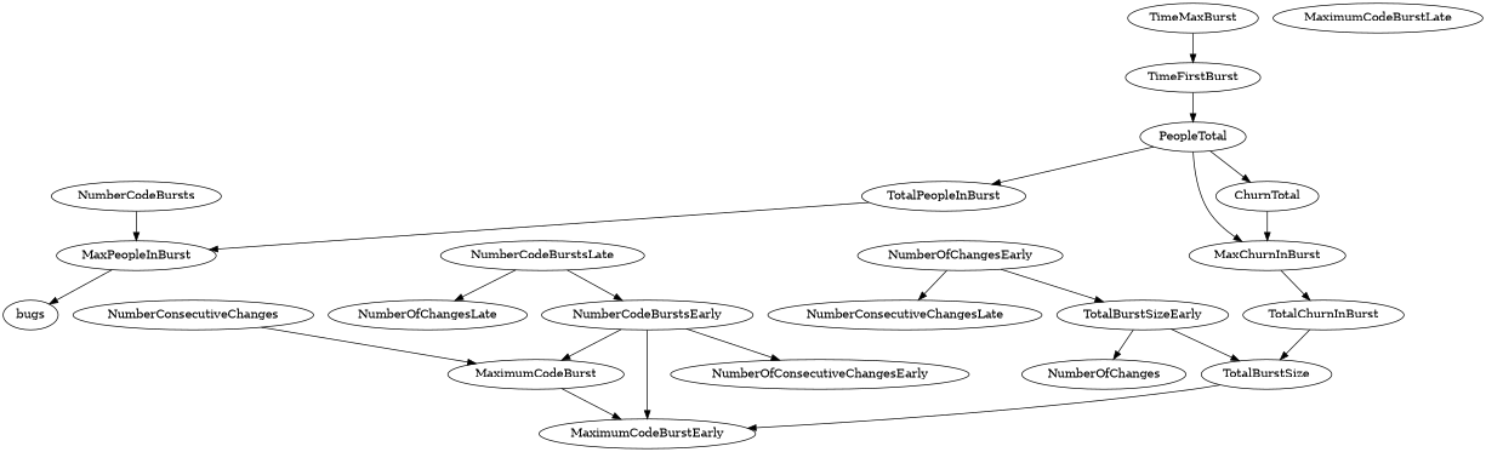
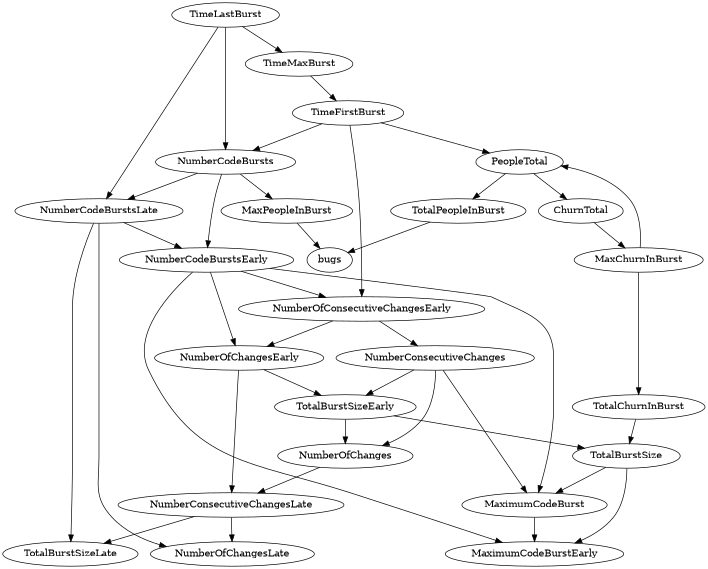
  digraph {
    TotalPeopleInBurst
    MaxPeopleInBurst
    bugs
-   MaximumCodeBurstLate
    NumberOfChanges
    NumberConsecutiveChangesLate
+   TotalBurstSizeLate
    NumberOfChangesLate
    NumberCodeBurstsLate
    NumberCodeBurstsEarly
    NumberOfChangesEarly
    MaximumCodeBurstEarly
    MaximumCodeBurst
    NumberOfConsecutiveChangesEarly
    TotalBurstSizeEarly
    TotalBurstSize
    MaxChurnInBurst
    TotalChurnInBurst
    NumberConsecutiveChanges
    TimeFirstBurst
    NumberCodeBursts
    PeopleTotal
    ChurnTotal
    TimeMaxBurst
-   TotalPeopleInBurst -> MaxPeopleInBurst
+   TimeLastBurst
+   TotalPeopleInBurst -> bugs
    MaxPeopleInBurst -> bugs
+   NumberOfChanges -> NumberConsecutiveChangesLate
+   NumberConsecutiveChangesLate -> TotalBurstSizeLate
+   NumberConsecutiveChangesLate -> NumberOfChangesLate
+   NumberCodeBurstsLate -> TotalBurstSizeLate
    NumberCodeBurstsLate -> NumberOfChangesLate
    NumberCodeBurstsLate -> NumberCodeBurstsEarly
+   NumberCodeBurstsEarly -> NumberOfChangesEarly
    NumberCodeBurstsEarly -> MaximumCodeBurstEarly
    NumberCodeBurstsEarly -> MaximumCodeBurst
    NumberCodeBurstsEarly -> NumberOfConsecutiveChangesEarly
    NumberOfChangesEarly -> NumberConsecutiveChangesLate
    NumberOfChangesEarly -> TotalBurstSizeEarly
    MaximumCodeBurst -> MaximumCodeBurstEarly
+   NumberOfConsecutiveChangesEarly -> NumberOfChangesEarly
+   NumberOfConsecutiveChangesEarly -> NumberConsecutiveChanges
    TotalBurstSizeEarly -> NumberOfChanges
    TotalBurstSizeEarly -> TotalBurstSize
    TotalBurstSize -> MaximumCodeBurstEarly
+   TotalBurstSize -> MaximumCodeBurst
    MaxChurnInBurst -> TotalChurnInBurst
    TotalChurnInBurst -> TotalBurstSize
+   NumberConsecutiveChanges -> NumberOfChanges
    NumberConsecutiveChanges -> MaximumCodeBurst
+   NumberConsecutiveChanges -> TotalBurstSizeEarly
+   TimeFirstBurst -> NumberOfConsecutiveChangesEarly
+   TimeFirstBurst -> NumberCodeBursts
    TimeFirstBurst -> PeopleTotal
    NumberCodeBursts -> MaxPeopleInBurst
+   NumberCodeBursts -> NumberCodeBurstsLate
+   NumberCodeBursts -> NumberCodeBurstsEarly
    PeopleTotal -> TotalPeopleInBurst
-   PeopleTotal -> MaxChurnInBurst
+   MaxChurnInBurst -> PeopleTotal
    PeopleTotal -> ChurnTotal
    ChurnTotal -> MaxChurnInBurst
    TimeMaxBurst -> TimeFirstBurst
+   TimeLastBurst -> NumberCodeBurstsLate
+   TimeLastBurst -> NumberCodeBursts
+   TimeLastBurst -> TimeMaxBurst
  }
